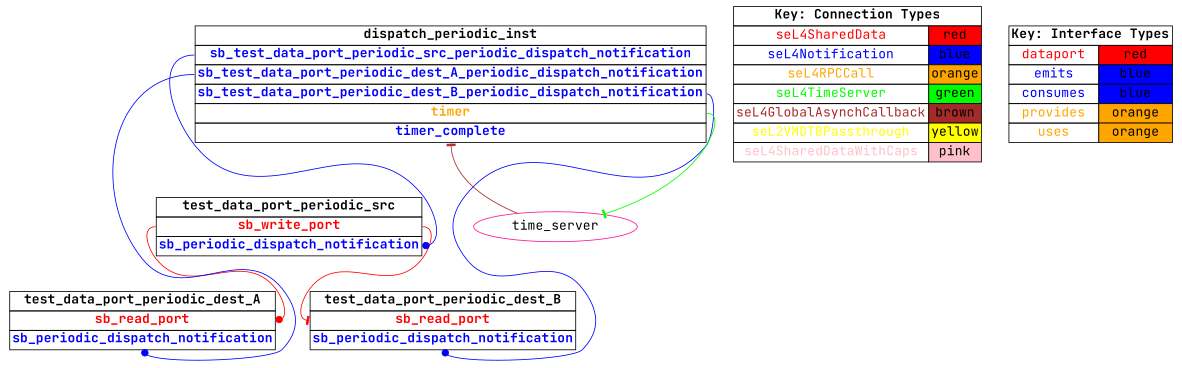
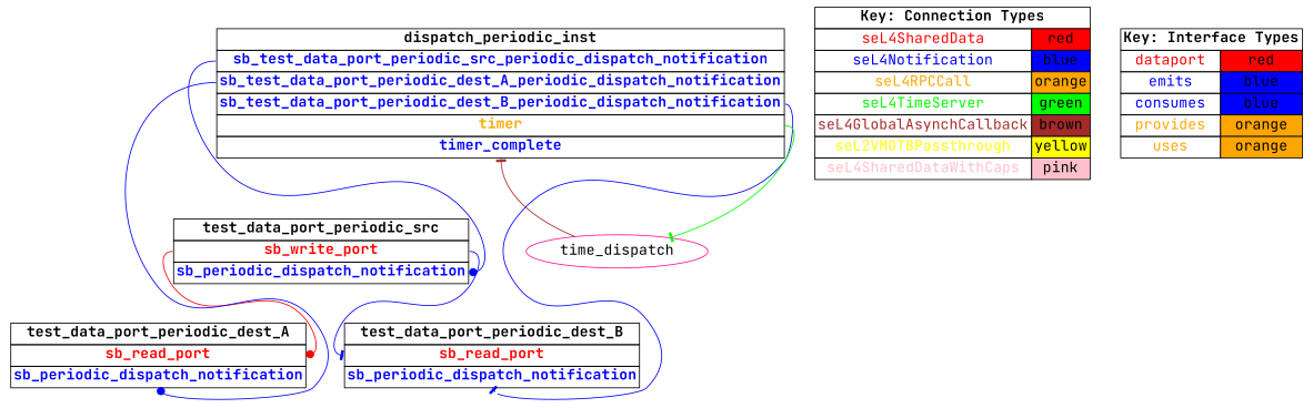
  digraph {
    fontname="JetBrains Mono"
    rankdir=TB
    node [fontname="JetBrains Mono" fontsize=16 shape=plaintext]
    edge [arrowhead=dot color=blue fontname="JetBrains Mono" headport=sb_periodic_dispatch_notification tailport=sb_write_port]
    n1 [label=<     <TABLE BORDER="0" CELLBORDER="1" CELLSPACING="0">       <TR><TD><B>test_data_port_periodic_src</B></TD></TR>       <TR><TD PORT="sb_write_port"><FONT COLOR="red"><B>sb_write_port</B></FONT></TD></TR>       <TR><TD PORT="sb_periodic_dispatch_notification"><FONT COLOR="blue"><B>sb_periodic_dispatch_notification</B></FONT></TD></TR>"     </TABLE>   >]
    n2 [label=<     <TABLE BORDER="0" CELLBORDER="1" CELLSPACING="0">       <TR><TD><B>test_data_port_periodic_dest_A</B></TD></TR>       <TR><TD PORT="sb_read_port"><FONT COLOR="red"><B>sb_read_port</B></FONT></TD></TR>       <TR><TD PORT="sb_periodic_dispatch_notification"><FONT COLOR="blue"><B>sb_periodic_dispatch_notification</B></FONT></TD></TR>"     </TABLE>   >]
    n3 [label=<     <TABLE BORDER="0" CELLBORDER="1" CELLSPACING="0">       <TR><TD><B>test_data_port_periodic_dest_B</B></TD></TR>       <TR><TD PORT="sb_read_port"><FONT COLOR="red"><B>sb_read_port</B></FONT></TD></TR>       <TR><TD PORT="sb_periodic_dispatch_notification"><FONT COLOR="blue"><B>sb_periodic_dispatch_notification</B></FONT></TD></TR>"     </TABLE>   >]
    n4 [label=<     <TABLE BORDER="0" CELLBORDER="1" CELLSPACING="0">       <TR><TD><B>dispatch_periodic_inst</B></TD></TR>       <TR><TD PORT="sb_test_data_port_periodic_src_periodic_dispatch_notification"><FONT COLOR="blue"><B>sb_test_data_port_periodic_src_periodic_dispatch_notification</B></FONT></TD></TR>       <TR><TD PORT="sb_test_data_port_periodic_dest_A_periodic_dispatch_notification"><FONT COLOR="blue"><B>sb_test_data_port_periodic_dest_A_periodic_dispatch_notification</B></FONT></TD></TR>       <TR><TD PORT="sb_test_data_port_periodic_dest_B_periodic_dispatch_notification"><FONT COLOR="blue"><B>sb_test_data_port_periodic_dest_B_periodic_dispatch_notification</B></FONT></TD></TR>       <TR><TD PORT="timer"><FONT COLOR="orange"><B>timer</B></FONT></TD></TR>       <TR><TD PORT="timer_complete"><FONT COLOR="blue"><B>timer_complete</B></FONT></TD></TR>"     </TABLE>   >]
-   time_server [color=deeppink shape=ellipse]
+   time_server [color=deeppink shape=ellipse label=time_dispatch]
    n6 [label=<    <TABLE BORDER="0" CELLBORDER="1" CELLSPACING="0">      <TR><TD COLSPAN="2"><B>Key: Connection Types</B></TD></TR>      <TR><TD><FONT COLOR="red">seL4SharedData</FONT></TD><TD BGCOLOR="red">red</TD></TR>      <TR><TD><FONT COLOR="blue">seL4Notification</FONT></TD><TD BGCOLOR="blue">blue</TD></TR>      <TR><TD><FONT COLOR="orange">seL4RPCCall</FONT></TD><TD BGCOLOR="orange">orange</TD></TR>      <TR><TD><FONT COLOR="green">seL4TimeServer</FONT></TD><TD BGCOLOR="green">green</TD></TR>      <TR><TD><FONT COLOR="brown">seL4GlobalAsynchCallback</FONT></TD><TD BGCOLOR="brown">brown</TD></TR>      <TR><TD><FONT COLOR="yellow">seL2VMDTBPassthrough</FONT></TD><TD BGCOLOR="yellow">yellow</TD></TR>      <TR><TD><FONT COLOR="pink">seL4SharedDataWithCaps</FONT></TD><TD BGCOLOR="pink">pink</TD></TR>    </TABLE>   >]
    n7 [label=<    <TABLE BORDER="0" CELLBORDER="1" CELLSPACING="0">      <TR><TD COLSPAN="2"><B>Key: Interface Types</B></TD></TR>      <TR><TD><FONT COLOR="red">dataport</FONT></TD><TD BGCOLOR="red">red</TD></TR>      <TR><TD><FONT COLOR="blue">emits</FONT></TD><TD BGCOLOR="blue">blue</TD></TR>      <TR><TD><FONT COLOR="blue">consumes</FONT></TD><TD BGCOLOR="blue">blue</TD></TR>      <TR><TD><FONT COLOR="orange">provides</FONT></TD><TD BGCOLOR="orange">orange</TD></TR>      <TR><TD><FONT COLOR="orange">uses</FONT></TD><TD BGCOLOR="orange">orange</TD></TR>    </TABLE>   >]
    n1 -> n2 [color=red headport=sb_read_port]
-   n1 -> n3 [arrowhead=tee color=red headport=sb_read_port]
+   n1 -> n3 [arrowhead=tee headport=sb_read_port]
    n4 -> n1 [tailport=sb_test_data_port_periodic_src_periodic_dispatch_notification]
    n4 -> n2 [tailport=sb_test_data_port_periodic_dest_A_periodic_dispatch_notification]
-   n4 -> n3 [tailport=sb_test_data_port_periodic_dest_B_periodic_dispatch_notification]
+   n4 -> n3 [arrowhead=tee tailport=sb_test_data_port_periodic_dest_B_periodic_dispatch_notification]
    n4 -> time_server [arrowhead=tee color=green headport=the_timer tailport=timer]
    time_server -> n4 [arrowhead=tee color=brown headport=timer_complete tailport=timer_notification]
  }
